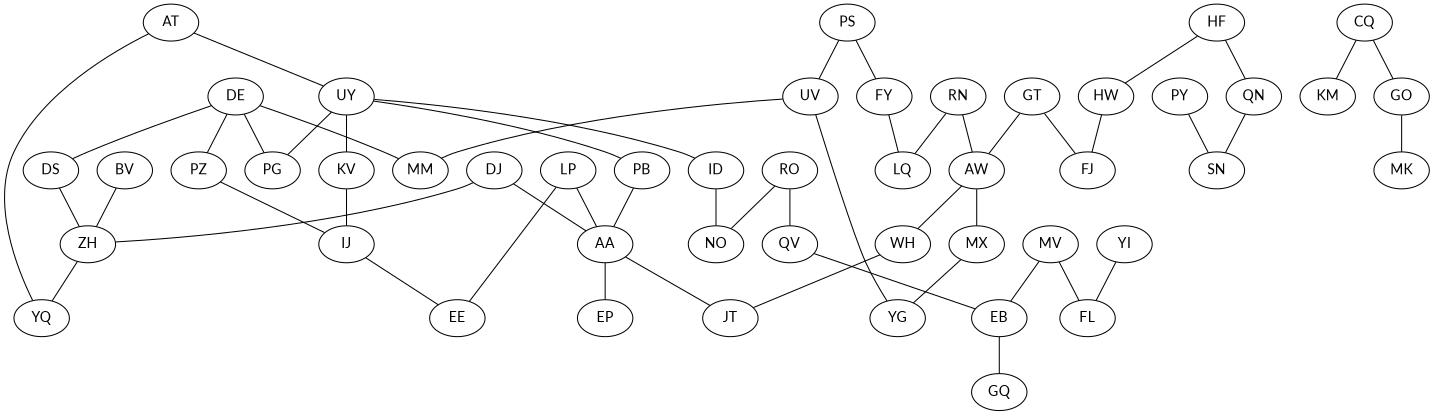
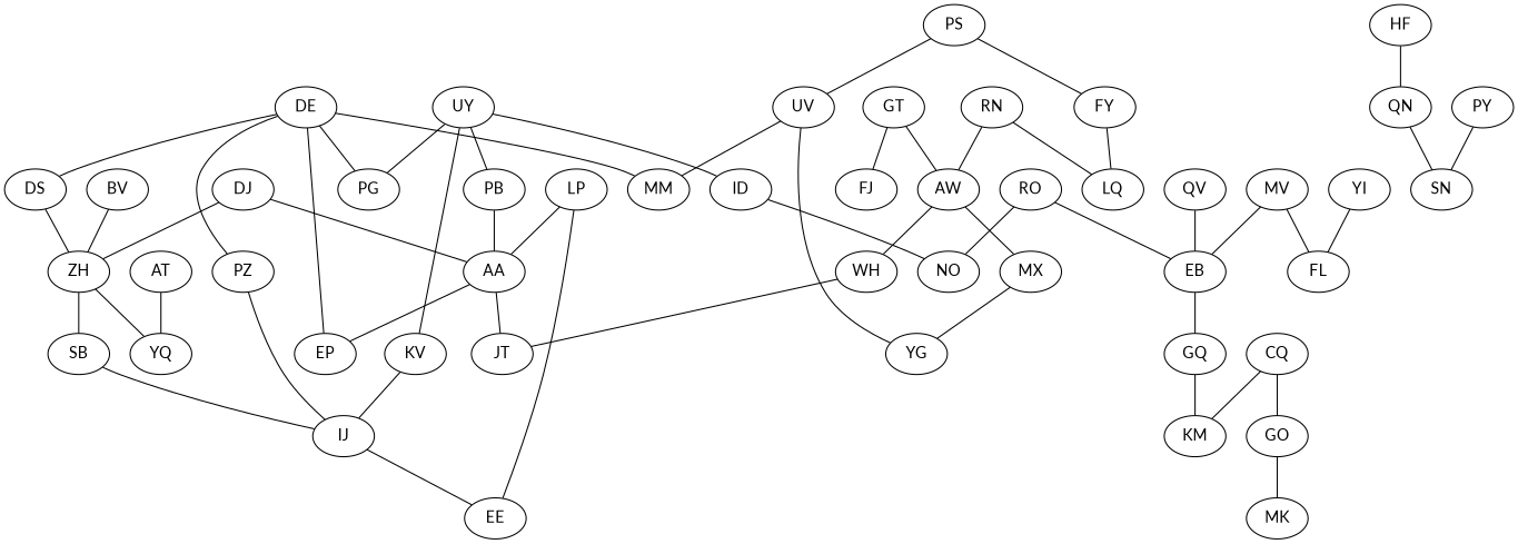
  strict graph {
    fontname=Lato
    node [fontname=Lato]
    edge [fontname=Lato]
    DJ
    ZH
    AA
    YQ
+   SB
    EP
    JT
    IJ
    LP
    EE
    GT
    FJ
    AW
    WH
    MX
    YG
    RO
    NO
    QV
    EB
    BV
    GQ
    PS
    FY
    UV
    LQ
    MM
    KM
    MV
    FL
    RN
    HF
    QN
-   HW
    SN
    PY
    AT
    UY
    KV
    ID
    PB
    PG
    YI
    CQ
    GO
    MK
    DE
    PZ
    DS
    DJ -- ZH
    DJ -- AA
    ZH -- YQ
+   ZH -- SB
    AA -- EP
    AA -- JT
+   SB -- IJ
    IJ -- EE
    LP -- AA
    LP -- EE
    GT -- FJ
    GT -- AW
    AW -- WH
    AW -- MX
    WH -- JT
    MX -- YG
    RO -- NO
-   RO -- QV
+   RO -- EB
    QV -- EB
    EB -- GQ
    BV -- ZH
+   GQ -- KM
    PS -- FY
    PS -- UV
    FY -- LQ
    UV -- YG
    UV -- MM
    MV -- EB
    MV -- FL
    RN -- AW
    RN -- LQ
    HF -- QN
-   HF -- HW
    QN -- SN
-   HW -- FJ
    PY -- SN
    AT -- YQ
-   AT -- UY
    UY -- KV
    UY -- ID
    UY -- PB
    UY -- PG
    KV -- IJ
    ID -- NO
    PB -- AA
    YI -- FL
    CQ -- KM
    CQ -- GO
    GO -- MK
+   DE -- EP
    DE -- MM
    DE -- PG
    DE -- PZ
    DE -- DS
    PZ -- IJ
    DS -- ZH
  }
